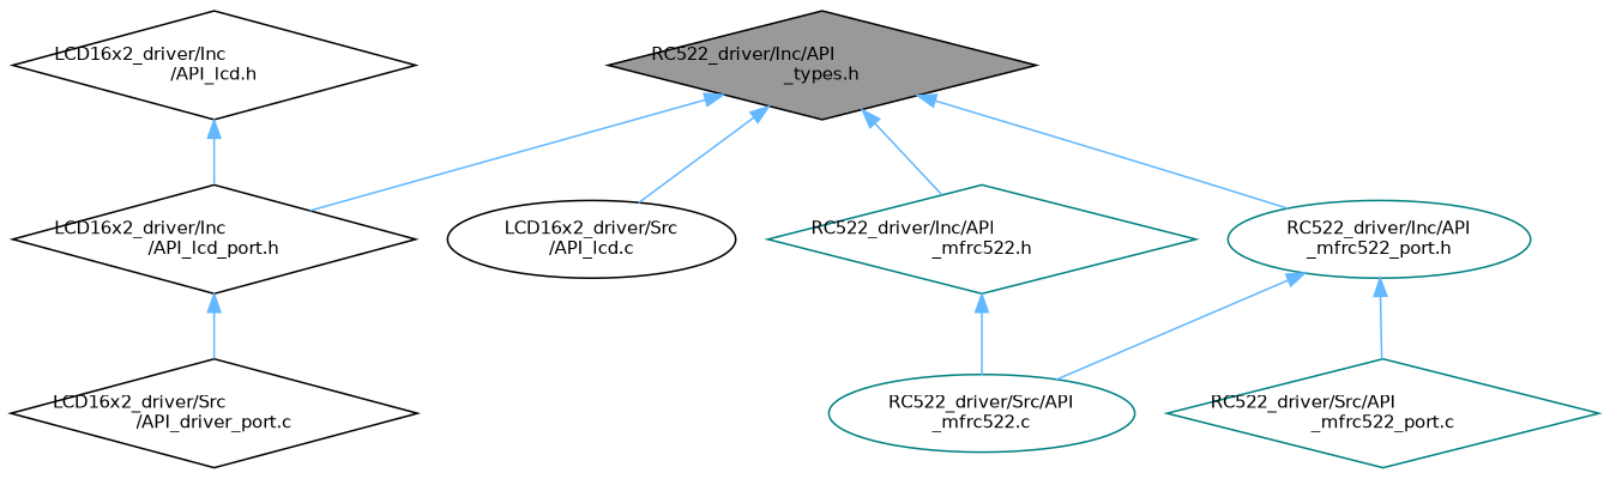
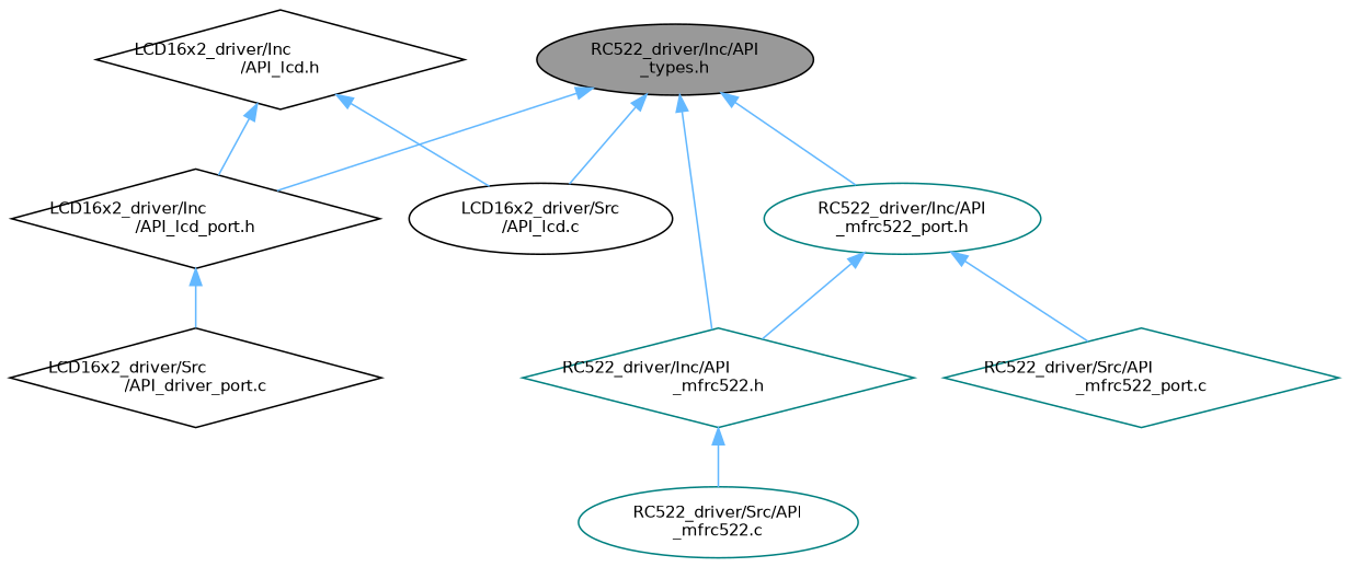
  digraph {
    node [color=black fillcolor=white fontname=Helvetica fontsize=10 shape=diamond style=filled]
    edge [color=steelblue1 dir=back fontname=Helvetica fontsize=10 labelfontname=Helvetica labelfontsize=10 style=solid]
-   n1 [fillcolor=grey60 fontcolor=black height=0.2 label="RC522_driver/Inc/API\l_types.h" width=0.4]
+   n1 [fillcolor=grey60 fontcolor=black height=0.2 label="RC522_driver/Inc/API\l_types.h" shape=ellipse width=0.4]
    n2 [height=0.2 label="LCD16x2_driver/Inc\l/API_lcd_port.h" width=0.4]
    n3 [height=0.2 label="LCD16x2_driver/Src\l/API_lcd.c" shape=ellipse width=0.4]
    n4 [color=teal height=0.2 label="RC522_driver/Inc/API\l_mfrc522.h" width=0.4]
    n5 [color=teal height=0.2 label="RC522_driver/Inc/API\l_mfrc522_port.h" shape=ellipse width=0.4]
    n6 [height=0.2 label="LCD16x2_driver/Src\l/API_driver_port.c" width=0.4]
    n7 [color=teal height=0.2 label="RC522_driver/Src/API\l_mfrc522.c" shape=ellipse width=0.4]
    n8 [color=teal height=0.2 label="RC522_driver/Src/API\l_mfrc522_port.c" width=0.4]
    n9 [height=0.2 label="LCD16x2_driver/Inc\l/API_lcd.h" width=0.4]
    n1 -> n2
    n1 -> n3
    n1 -> n4
    n1 -> n5
    n2 -> n6
    n4 -> n7
-   n5 -> n7
+   n5 -> n4
    n5 -> n8
    n9 -> n2
+   n9 -> n3
  }
